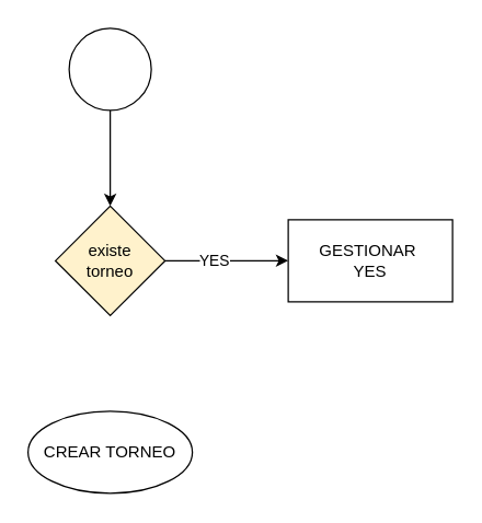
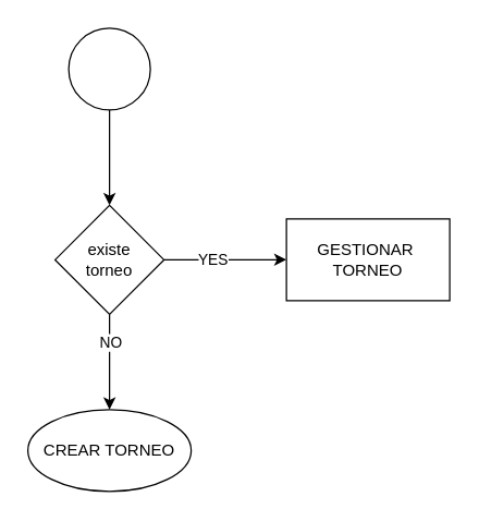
  <mxCell id="0" />
  <mxCell id="1" parent="0" />
  <mxCell id="2" value="" style="edgeStyle=none;html=1;" edge="1" parent="1" source="3" target="8"><mxGeometry relative="1" as="geometry" /></mxCell>
  <mxCell id="3" value="" style="ellipse;whiteSpace=wrap;html=1;aspect=fixed;" vertex="1" parent="1"><mxGeometry x="50" y="20" width="60" height="60" as="geometry" /></mxCell>
  <mxCell id="4" value="" style="edgeStyle=none;html=1;" edge="1" parent="1"><mxGeometry relative="1" as="geometry"><mxPoint x="120" y="189.93" as="sourcePoint" /><mxPoint x="210" y="189.93" as="targetPoint" /></mxGeometry></mxCell>
  <mxCell id="5" value="YES" style="edgeLabel;html=1;align=center;verticalAlign=middle;resizable=0;points=[];" vertex="1" connectable="0" parent="4"><mxGeometry x="-0.444" y="1" relative="1" as="geometry"><mxPoint x="10" y="1" as="offset" /></mxGeometry></mxCell>
- <mxCell id="8" value="existe&lt;br&gt;torneo" style="rhombus;whiteSpace=wrap;html=1;fillColor=#fff2cc;" vertex="1" parent="1"><mxGeometry x="40" y="150" width="80" height="80" as="geometry" /></mxCell>
- <mxCell id="9" value="GESTIONAR&amp;nbsp;&lt;br&gt;YES" style="whiteSpace=wrap;html=1;" vertex="1" parent="1"><mxGeometry x="210" y="160" width="120" height="60" as="geometry" /></mxCell>
+ <mxCell id="6" value="" style="edgeStyle=none;html=1;" edge="1" parent="1" source="8" target="10"><mxGeometry relative="1" as="geometry" /></mxCell>
+ <mxCell id="7" value="NO" style="edgeLabel;html=1;align=center;verticalAlign=middle;resizable=0;points=[];" vertex="1" connectable="0" parent="6"><mxGeometry x="-0.423" relative="1" as="geometry"><mxPoint as="offset" /></mxGeometry></mxCell>
+ <mxCell id="8" value="existe&lt;br&gt;torneo" style="rhombus;whiteSpace=wrap;html=1;" vertex="1" parent="1"><mxGeometry x="40" y="150" width="80" height="80" as="geometry" /></mxCell>
+ <mxCell id="9" value="GESTIONAR&amp;nbsp;&lt;br&gt;TORNEO" style="whiteSpace=wrap;html=1;" vertex="1" parent="1"><mxGeometry x="210" y="160" width="120" height="60" as="geometry" /></mxCell>
  <mxCell id="10" value="CREAR TORNEO" style="ellipse;whiteSpace=wrap;html=1;" vertex="1" parent="1"><mxGeometry x="20" y="300" width="120" height="60" as="geometry" /></mxCell>
